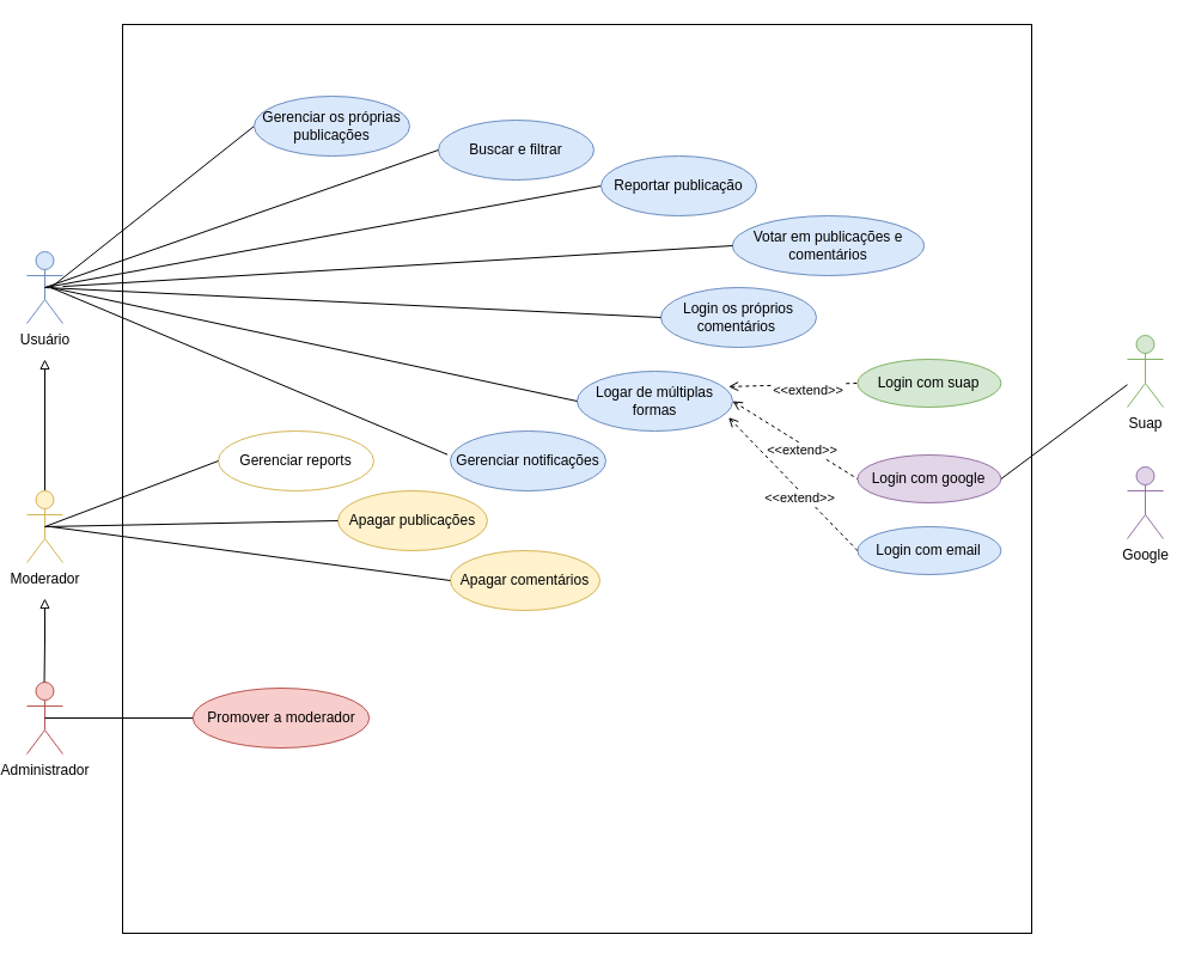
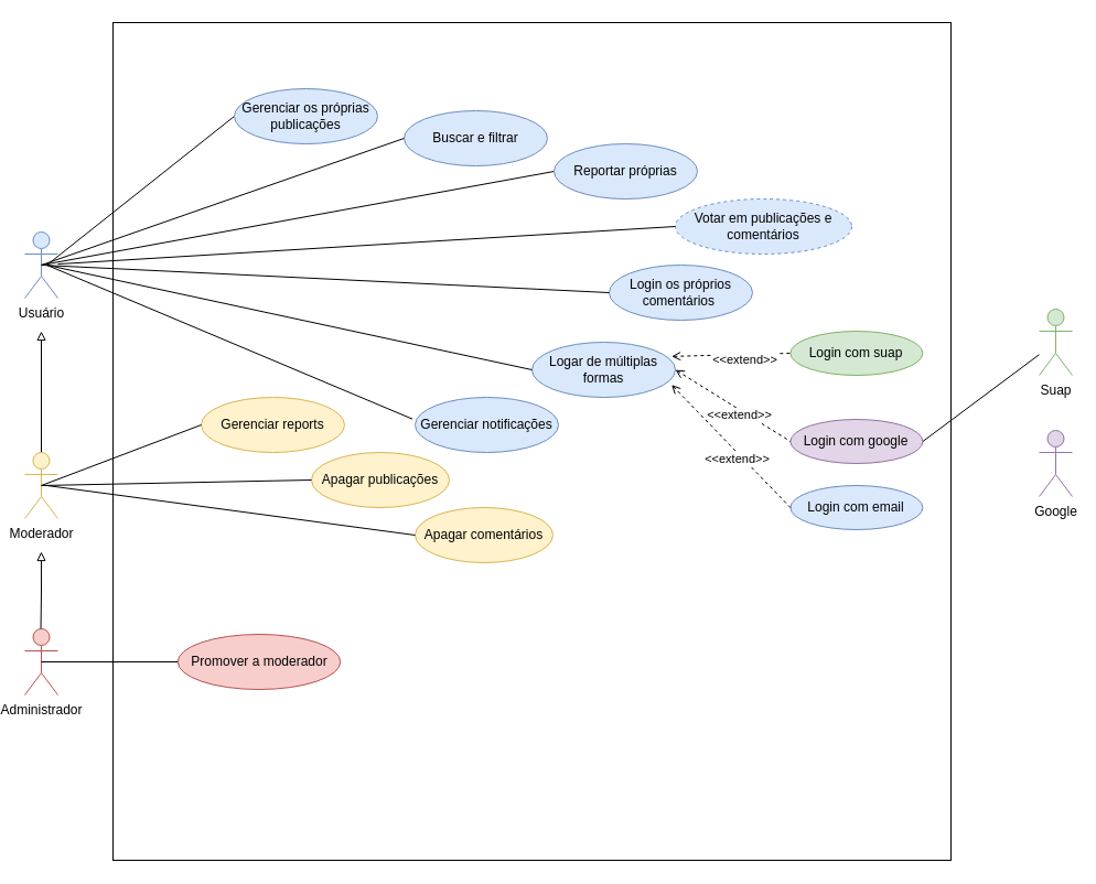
  <mxCell id="0" />
  <mxCell id="1" parent="0" />
  <mxCell id="2" style="rounded=0;orthogonalLoop=1;jettySize=auto;html=1;exitX=0.5;exitY=0.5;exitDx=0;exitDy=0;exitPerimeter=0;strokeColor=default;endArrow=none;endFill=0;entryX=0;entryY=0.5;entryDx=0;entryDy=0;" edge="1" parent="1" source="8" target="3"><mxGeometry relative="1" as="geometry"><mxPoint x="45" y="250" as="sourcePoint" /><mxPoint x="240" y="265" as="targetPoint" /></mxGeometry></mxCell>
- <mxCell id="3" value="Reportar publicação" style="ellipse;whiteSpace=wrap;html=1;fillColor=#dae8fc;strokeColor=#6c8ebf;" vertex="1" parent="1"><mxGeometry x="500" y="130" width="130" height="50" as="geometry" /></mxCell>
+ <mxCell id="3" value="Reportar próprias" style="ellipse;whiteSpace=wrap;html=1;fillColor=#dae8fc;strokeColor=#6c8ebf;" vertex="1" parent="1"><mxGeometry x="500" y="130" width="130" height="50" as="geometry" /></mxCell>
  <mxCell id="4" value="Administrador" style="shape=umlActor;verticalLabelPosition=bottom;verticalAlign=top;html=1;outlineConnect=0;fillColor=#f8cecc;strokeColor=#b85450;" vertex="1" parent="1"><mxGeometry x="20" y="570" width="30" height="60" as="geometry" /></mxCell>
  <mxCell id="5" value="" style="whiteSpace=wrap;html=1;aspect=fixed;fillColor=none;movable=1;editable=1;resizable=1;rotatable=1;deletable=1;locked=0;connectable=1;pointerEvents=0;resizeHeight=1;resizeWidth=1;" vertex="1" parent="1"><mxGeometry x="100" y="20" width="760" height="760" as="geometry" /></mxCell>
  <mxCell id="6" style="edgeStyle=orthogonalEdgeStyle;rounded=0;orthogonalLoop=1;jettySize=auto;html=1;exitX=0.5;exitY=0;exitDx=0;exitDy=0;exitPerimeter=0;endArrow=block;endFill=0;" edge="1" parent="1" source="7"><mxGeometry relative="1" as="geometry"><mxPoint x="35" y="300" as="targetPoint" /></mxGeometry></mxCell>
  <mxCell id="7" value="Moderador" style="shape=umlActor;verticalLabelPosition=bottom;verticalAlign=top;html=1;outlineConnect=0;fillColor=#fff2cc;strokeColor=#d6b656;" vertex="1" parent="1"><mxGeometry x="20" y="410" width="30" height="60" as="geometry" /></mxCell>
  <mxCell id="8" value="Usuário" style="shape=umlActor;verticalLabelPosition=bottom;verticalAlign=top;html=1;outlineConnect=0;fillColor=#dae8fc;strokeColor=#6c8ebf;" vertex="1" parent="1"><mxGeometry x="20" y="210" width="30" height="60" as="geometry" /></mxCell>
  <mxCell id="9" style="edgeStyle=orthogonalEdgeStyle;rounded=0;orthogonalLoop=1;jettySize=auto;html=1;exitX=0.5;exitY=0;exitDx=0;exitDy=0;exitPerimeter=0;endArrow=block;endFill=0;" edge="1" parent="1"><mxGeometry relative="1" as="geometry"><mxPoint x="34.54" y="570" as="sourcePoint" /><mxPoint x="34.96" y="500" as="targetPoint" /></mxGeometry></mxCell>
  <mxCell id="10" value="Apagar publicações&lt;span style=&quot;color: rgba(0, 0, 0, 0); font-family: monospace; font-size: 0px; text-align: start; text-wrap: nowrap;&quot;&gt;%3CmxGraphModel%3E%3Croot%3E%3CmxCell%20id%3D%220%22%2F%3E%3CmxCell%20id%3D%221%22%20parent%3D%220%22%2F%3E%3CmxCell%20id%3D%222%22%20style%3D%22rounded%3D0%3BorthogonalLoop%3D1%3BjettySize%3Dauto%3Bhtml%3D1%3BstrokeColor%3Ddefault%3BendArrow%3Dnone%3BendFill%3D0%3BentryX%3D0%3BentryY%3D0.5%3BentryDx%3D0%3BentryDy%3D0%3BexitX%3D0.5%3BexitY%3D0.5%3BexitDx%3D0%3BexitDy%3D0%3BexitPerimeter%3D0%3B%22%20edge%3D%221%22%20parent%3D%221%22%3E%3CmxGeometry%20relative%3D%221%22%20as%3D%22geometry%22%3E%3CmxPoint%20x%3D%2275%22%20y%3D%22360%22%20as%3D%22sourcePoint%22%2F%3E%3CmxPoint%20x%3D%22287%22%20y%3D%22380%22%20as%3D%22targetPoint%22%2F%3E%3C%2FmxGeometry%3E%3C%2FmxCell%3E%3C%2Froot%3E%3C%2FmxGraphModel%3E&lt;/span&gt;" style="ellipse;whiteSpace=wrap;html=1;fillColor=#fff2cc;strokeColor=#d6b656;" vertex="1" parent="1"><mxGeometry x="280" y="410" width="125" height="50" as="geometry" /></mxCell>
- <mxCell id="11" value="Votar em publicações e comentários" style="ellipse;whiteSpace=wrap;html=1;fillColor=#dae8fc;strokeColor=#6c8ebf;" vertex="1" parent="1"><mxGeometry x="610" y="180" width="160" height="50" as="geometry" /></mxCell>
+ <mxCell id="11" value="Votar em publicações e comentários" style="ellipse;whiteSpace=wrap;html=1;fillColor=#dae8fc;strokeColor=#6c8ebf;dashed=1;" vertex="1" parent="1"><mxGeometry x="610" y="180" width="160" height="50" as="geometry" /></mxCell>
  <mxCell id="12" style="rounded=0;orthogonalLoop=1;jettySize=auto;html=1;strokeColor=default;endArrow=none;endFill=0;entryX=0;entryY=0.5;entryDx=0;entryDy=0;" edge="1" parent="1" source="8" target="11"><mxGeometry relative="1" as="geometry"><mxPoint x="40" y="400" as="sourcePoint" /><mxPoint x="240" y="345" as="targetPoint" /></mxGeometry></mxCell>
  <mxCell id="13" style="rounded=0;orthogonalLoop=1;jettySize=auto;html=1;strokeColor=default;endArrow=none;endFill=0;entryX=0;entryY=0.5;entryDx=0;entryDy=0;exitX=0.5;exitY=0.5;exitDx=0;exitDy=0;exitPerimeter=0;" edge="1" parent="1" source="7" target="10"><mxGeometry relative="1" as="geometry"><mxPoint x="50" y="410" as="sourcePoint" /><mxPoint x="240" y="405" as="targetPoint" /></mxGeometry></mxCell>
- <mxCell id="14" value="Gerenciar reports" style="ellipse;whiteSpace=wrap;html=1;fillColor=#ffffff;strokeColor=#d6b656;" vertex="1" parent="1"><mxGeometry x="180" y="360" width="130" height="50" as="geometry" /></mxCell>
+ <mxCell id="14" value="Gerenciar reports" style="ellipse;whiteSpace=wrap;html=1;fillColor=#fff2cc;strokeColor=#d6b656;" vertex="1" parent="1"><mxGeometry x="180" y="360" width="130" height="50" as="geometry" /></mxCell>
  <mxCell id="15" style="rounded=0;orthogonalLoop=1;jettySize=auto;html=1;strokeColor=default;endArrow=none;endFill=0;entryX=0;entryY=0.5;entryDx=0;entryDy=0;exitX=0.5;exitY=0.5;exitDx=0;exitDy=0;exitPerimeter=0;" edge="1" parent="1" source="7" target="14"><mxGeometry relative="1" as="geometry"><mxPoint x="50" y="410" as="sourcePoint" /><mxPoint x="200" y="425" as="targetPoint" /></mxGeometry></mxCell>
  <mxCell id="16" value="Promover a moderador" style="ellipse;whiteSpace=wrap;html=1;fillColor=#f8cecc;strokeColor=#b85450;" vertex="1" parent="1"><mxGeometry x="158.75" y="575" width="147.5" height="50" as="geometry" /></mxCell>
  <mxCell id="17" style="rounded=0;orthogonalLoop=1;jettySize=auto;html=1;strokeColor=default;endArrow=none;endFill=0;entryX=0;entryY=0.5;entryDx=0;entryDy=0;exitX=0.5;exitY=0.5;exitDx=0;exitDy=0;exitPerimeter=0;" edge="1" parent="1" source="4" target="16"><mxGeometry relative="1" as="geometry"><mxPoint x="50" y="560" as="sourcePoint" /><mxPoint x="200" y="595" as="targetPoint" /></mxGeometry></mxCell>
  <mxCell id="18" value="Logar de múltiplas formas" style="ellipse;whiteSpace=wrap;html=1;fillColor=#dae8fc;strokeColor=#6c8ebf;" vertex="1" parent="1"><mxGeometry x="480" y="310" width="130" height="50" as="geometry" /></mxCell>
  <mxCell id="19" style="rounded=0;orthogonalLoop=1;jettySize=auto;html=1;strokeColor=default;endArrow=none;endFill=0;entryX=0;entryY=0.5;entryDx=0;entryDy=0;" edge="1" parent="1" target="18"><mxGeometry relative="1" as="geometry"><mxPoint x="40" y="240" as="sourcePoint" /><mxPoint x="384" y="265" as="targetPoint" /></mxGeometry></mxCell>
  <mxCell id="20" value="Buscar e filtrar" style="ellipse;whiteSpace=wrap;html=1;fillColor=#dae8fc;strokeColor=#6c8ebf;" vertex="1" parent="1"><mxGeometry x="364" y="100" width="130" height="50" as="geometry" /></mxCell>
  <mxCell id="21" style="rounded=0;orthogonalLoop=1;jettySize=auto;html=1;strokeColor=default;endArrow=none;endFill=0;entryX=0;entryY=0.5;entryDx=0;entryDy=0;exitX=0.5;exitY=0.5;exitDx=0;exitDy=0;exitPerimeter=0;" edge="1" parent="1" source="8" target="20"><mxGeometry relative="1" as="geometry"><mxPoint x="50" y="250" as="sourcePoint" /><mxPoint x="325" y="335" as="targetPoint" /></mxGeometry></mxCell>
  <mxCell id="22" value="Google" style="shape=umlActor;verticalLabelPosition=bottom;verticalAlign=top;html=1;outlineConnect=0;fillColor=#e1d5e7;strokeColor=#9673a6;" vertex="1" parent="1"><mxGeometry x="940" y="390" width="30" height="60" as="geometry" /></mxCell>
  <mxCell id="23" value="Suap" style="shape=umlActor;verticalLabelPosition=bottom;verticalAlign=top;html=1;outlineConnect=0;fillColor=#d5e8d4;strokeColor=#82b366;" vertex="1" parent="1"><mxGeometry x="940" y="280" width="30" height="60" as="geometry" /></mxCell>
  <mxCell id="24" value="Login com google" style="ellipse;whiteSpace=wrap;html=1;fillColor=#e1d5e7;strokeColor=#9673a6;" vertex="1" parent="1"><mxGeometry x="714.42" y="380" width="120" height="40" as="geometry" /></mxCell>
  <mxCell id="25" value="Login com suap" style="ellipse;whiteSpace=wrap;html=1;fillColor=#d5e8d4;strokeColor=#82b366;" vertex="1" parent="1"><mxGeometry x="714.42" y="300" width="120" height="40" as="geometry" /></mxCell>
  <mxCell id="26" value="Login com email" style="ellipse;whiteSpace=wrap;html=1;fillColor=#dae8fc;strokeColor=#6c8ebf;" vertex="1" parent="1"><mxGeometry x="714.42" y="440" width="120" height="40" as="geometry" /></mxCell>
  <mxCell id="27" style="rounded=0;orthogonalLoop=1;jettySize=auto;html=1;strokeColor=default;endArrow=none;endFill=0;exitX=1;exitY=0.5;exitDx=0;exitDy=0;" edge="1" parent="1" source="24" target="23"><mxGeometry relative="1" as="geometry"><mxPoint x="670" y="435" as="sourcePoint" /><mxPoint x="770" y="309" as="targetPoint" /></mxGeometry></mxCell>
  <mxCell id="28" style="rounded=0;orthogonalLoop=1;jettySize=auto;html=1;strokeColor=default;endArrow=none;endFill=0;exitX=0.974;exitY=0.257;exitDx=0;exitDy=0;dashed=1;startArrow=open;startFill=0;entryX=0;entryY=0.5;entryDx=0;entryDy=0;exitPerimeter=0;" edge="1" parent="1" source="18" target="25"><mxGeometry relative="1" as="geometry"><mxPoint x="670" y="435" as="sourcePoint" /><mxPoint x="770" y="309" as="targetPoint" /></mxGeometry></mxCell>
  <mxCell id="29" value="&amp;lt;&amp;lt;extend&amp;gt;&amp;gt;" style="edgeLabel;html=1;align=center;verticalAlign=middle;resizable=0;points=[];" connectable="0" vertex="1" parent="28"><mxGeometry x="0.143" y="-4" relative="1" as="geometry"><mxPoint x="4" as="offset" /></mxGeometry></mxCell>
  <mxCell id="30" style="rounded=0;orthogonalLoop=1;jettySize=auto;html=1;strokeColor=default;endArrow=none;endFill=0;exitX=1;exitY=0.5;exitDx=0;exitDy=0;dashed=1;startArrow=open;startFill=0;entryX=0;entryY=0.5;entryDx=0;entryDy=0;" edge="1" parent="1" source="18" target="24"><mxGeometry relative="1" as="geometry"><mxPoint x="480" y="435" as="sourcePoint" /><mxPoint x="612" y="402" as="targetPoint" /></mxGeometry></mxCell>
  <mxCell id="31" value="&amp;lt;&amp;lt;extend&amp;gt;&amp;gt;" style="edgeLabel;html=1;align=center;verticalAlign=middle;resizable=0;points=[];" connectable="0" vertex="1" parent="30"><mxGeometry x="0.143" y="-4" relative="1" as="geometry"><mxPoint as="offset" /></mxGeometry></mxCell>
  <mxCell id="32" style="rounded=0;orthogonalLoop=1;jettySize=auto;html=1;strokeColor=default;endArrow=none;endFill=0;exitX=0.974;exitY=0.773;exitDx=0;exitDy=0;dashed=1;startArrow=open;startFill=0;entryX=0;entryY=0.5;entryDx=0;entryDy=0;exitPerimeter=0;" edge="1" parent="1" source="18" target="26"><mxGeometry relative="1" as="geometry"><mxPoint x="430" y="450" as="sourcePoint" /><mxPoint x="480" y="505" as="targetPoint" /></mxGeometry></mxCell>
  <mxCell id="33" value="&amp;lt;&amp;lt;extend&amp;gt;&amp;gt;" style="edgeLabel;html=1;align=center;verticalAlign=middle;resizable=0;points=[];" connectable="0" vertex="1" parent="32"><mxGeometry x="0.143" y="-4" relative="1" as="geometry"><mxPoint as="offset" /></mxGeometry></mxCell>
  <mxCell id="34" value="Login os próprios comentários&amp;nbsp;" style="ellipse;whiteSpace=wrap;html=1;fillColor=#dae8fc;strokeColor=#6c8ebf;" vertex="1" parent="1"><mxGeometry x="550" y="240" width="130" height="50" as="geometry" /></mxCell>
  <mxCell id="35" style="rounded=0;orthogonalLoop=1;jettySize=auto;html=1;strokeColor=default;endArrow=none;endFill=0;entryX=0;entryY=0.5;entryDx=0;entryDy=0;exitX=0.5;exitY=0.5;exitDx=0;exitDy=0;exitPerimeter=0;" edge="1" parent="1" source="8" target="34"><mxGeometry relative="1" as="geometry"><mxPoint x="50" y="250" as="sourcePoint" /><mxPoint x="480" y="335" as="targetPoint" /></mxGeometry></mxCell>
  <mxCell id="36" style="rounded=0;orthogonalLoop=1;jettySize=auto;html=1;strokeColor=default;endArrow=none;endFill=0;entryX=0;entryY=0.5;entryDx=0;entryDy=0;" edge="1" parent="1" target="41"><mxGeometry relative="1" as="geometry"><mxPoint x="40" y="240" as="sourcePoint" /><mxPoint x="140" as="targetPoint" y="80" /></mxGeometry></mxCell>
  <mxCell id="37" value="Gerenciar notificações" style="ellipse;whiteSpace=wrap;html=1;fillColor=#dae8fc;strokeColor=#6c8ebf;" vertex="1" parent="1"><mxGeometry x="374" y="360" width="130" height="50" as="geometry" /></mxCell>
  <mxCell id="38" style="rounded=0;orthogonalLoop=1;jettySize=auto;html=1;strokeColor=default;endArrow=none;endFill=0;entryX=-0.019;entryY=0.393;entryDx=0;entryDy=0;entryPerimeter=0;" edge="1" parent="1" target="37"><mxGeometry relative="1" as="geometry"><mxPoint x="40" y="240" as="sourcePoint" /><mxPoint x="440" y="385" as="targetPoint" /></mxGeometry></mxCell>
  <mxCell id="39" value="Apagar comentários&lt;span style=&quot;color: rgba(0, 0, 0, 0); font-family: monospace; font-size: 0px; text-align: start; text-wrap: nowrap;&quot;&gt;%3CmxGraphModel%3E%3Croot%3E%3CmxCell%20id%3D%220%22%2F%3E%3CmxCell%20id%3D%221%22%20parent%3D%220%22%2F%3E%3CmxCell%20id%3D%222%22%20style%3D%22rounded%3D0%3BorthogonalLoop%3D1%3BjettySize%3Dauto%3Bhtml%3D1%3BstrokeColor%3Ddefault%3BendArrow%3Dnone%3BendFill%3D0%3BentryX%3D0%3BentryY%3D0.5%3BentryDx%3D0%3BentryDy%3D0%3BexitX%3D0.5%3BexitY%3D0.5%3BexitDx%3D0%3BexitDy%3D0%3BexitPerimeter%3D0%3B%22%20edge%3D%221%22%20parent%3D%221%22%3E%3CmxGeometry%20relative%3D%221%22%20as%3D%22geometry%22%3E%3CmxPoint%20x%3D%2275%22%20y%3D%22360%22%20as%3D%22sourcePoint%22%2F%3E%3CmxPoint%20x%3D%22287%22%20y%3D%22380%22%20as%3D%22targetPoint%22%2F%3E%3C%2FmxGeometry%3E%3C%2FmxCell%3E%3C%2Froot%3E%3C%2FmxGraphModel%3E&lt;/span&gt;" style="ellipse;whiteSpace=wrap;html=1;fillColor=#fff2cc;strokeColor=#d6b656;" vertex="1" parent="1"><mxGeometry x="374" y="460" width="125" height="50" as="geometry" /></mxCell>
  <mxCell id="40" style="rounded=0;orthogonalLoop=1;jettySize=auto;html=1;strokeColor=default;endArrow=none;endFill=0;entryX=0;entryY=0.5;entryDx=0;entryDy=0;" edge="1" parent="1" target="39"><mxGeometry relative="1" as="geometry"><mxPoint x="40" y="440" as="sourcePoint" /><mxPoint x="267" y="490" as="targetPoint" /></mxGeometry></mxCell>
  <mxCell id="41" value="Gerenciar os próprias publicações" style="ellipse;whiteSpace=wrap;html=1;fillColor=#dae8fc;strokeColor=#6c8ebf;" vertex="1" parent="1"><mxGeometry x="210" width="130" height="50" as="geometry" y="80" /></mxCell>
